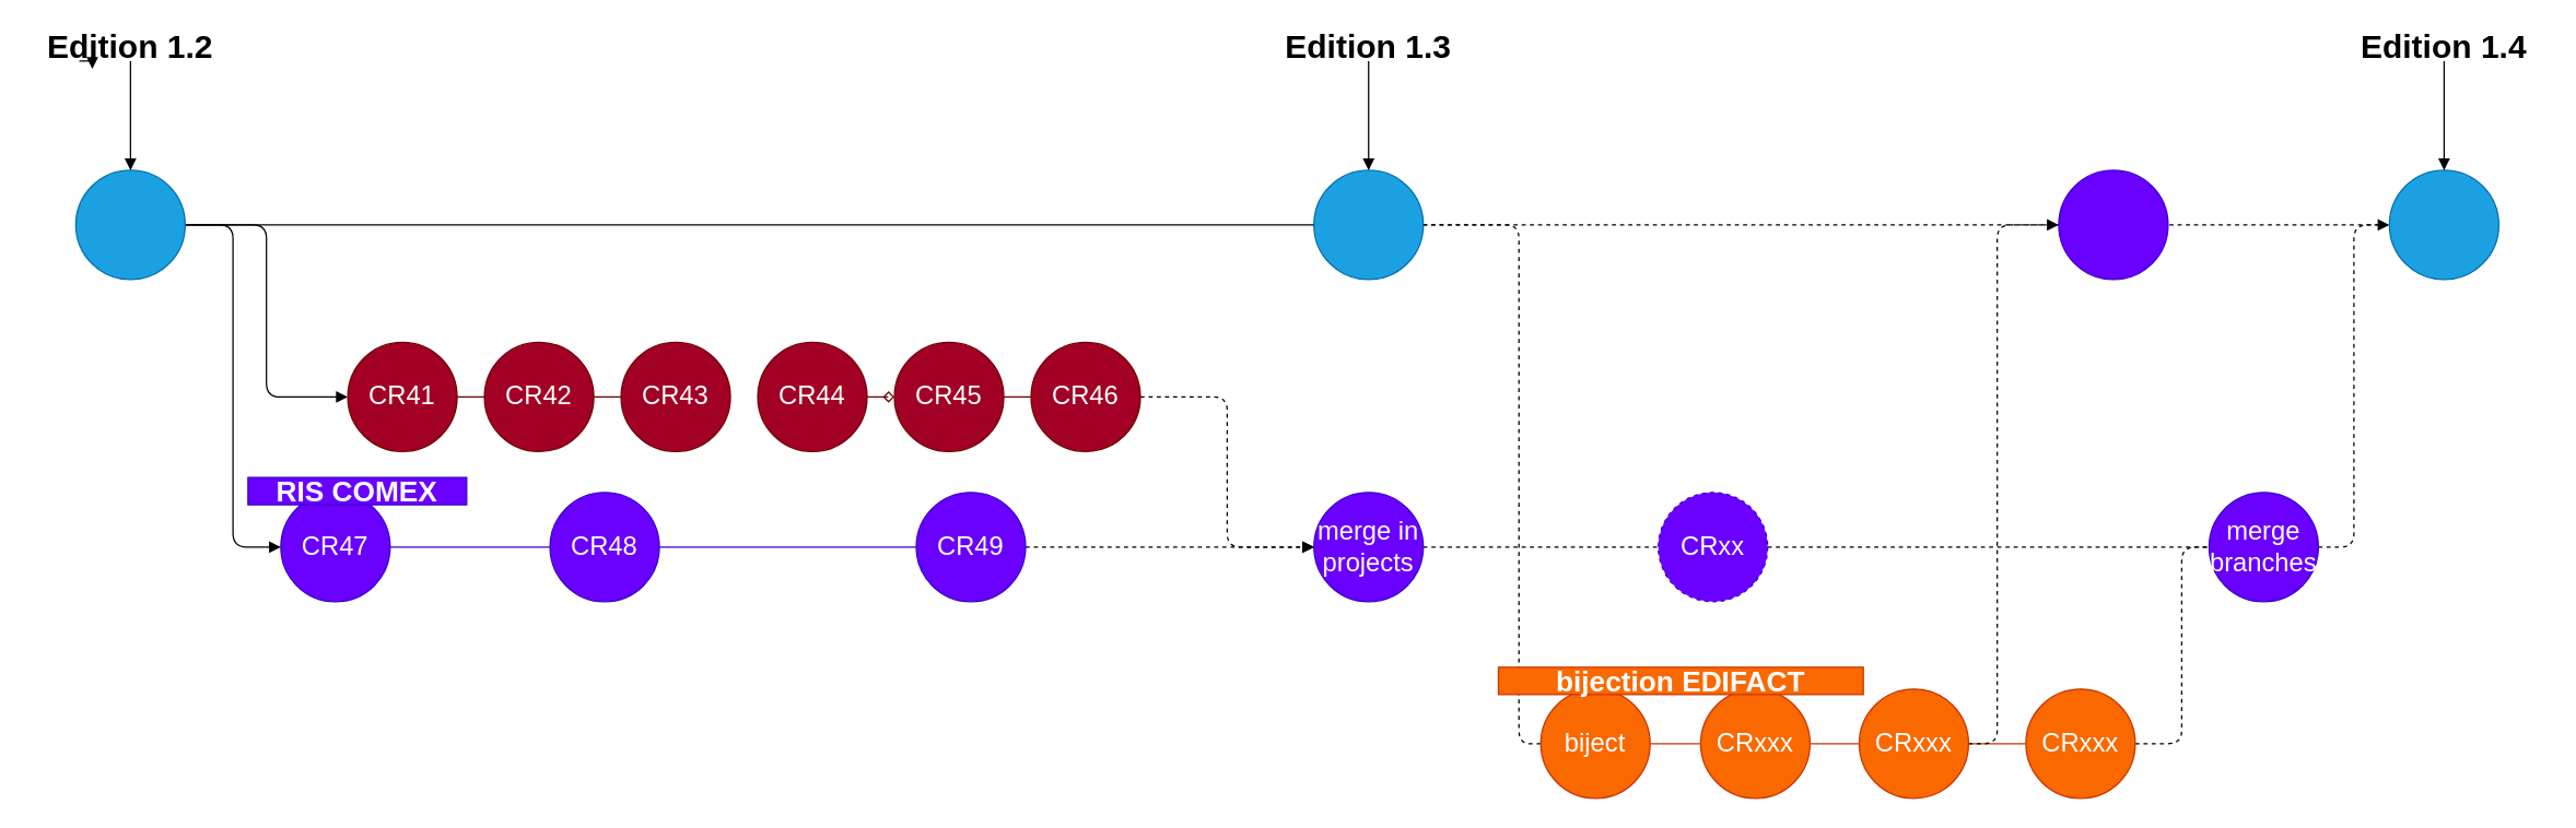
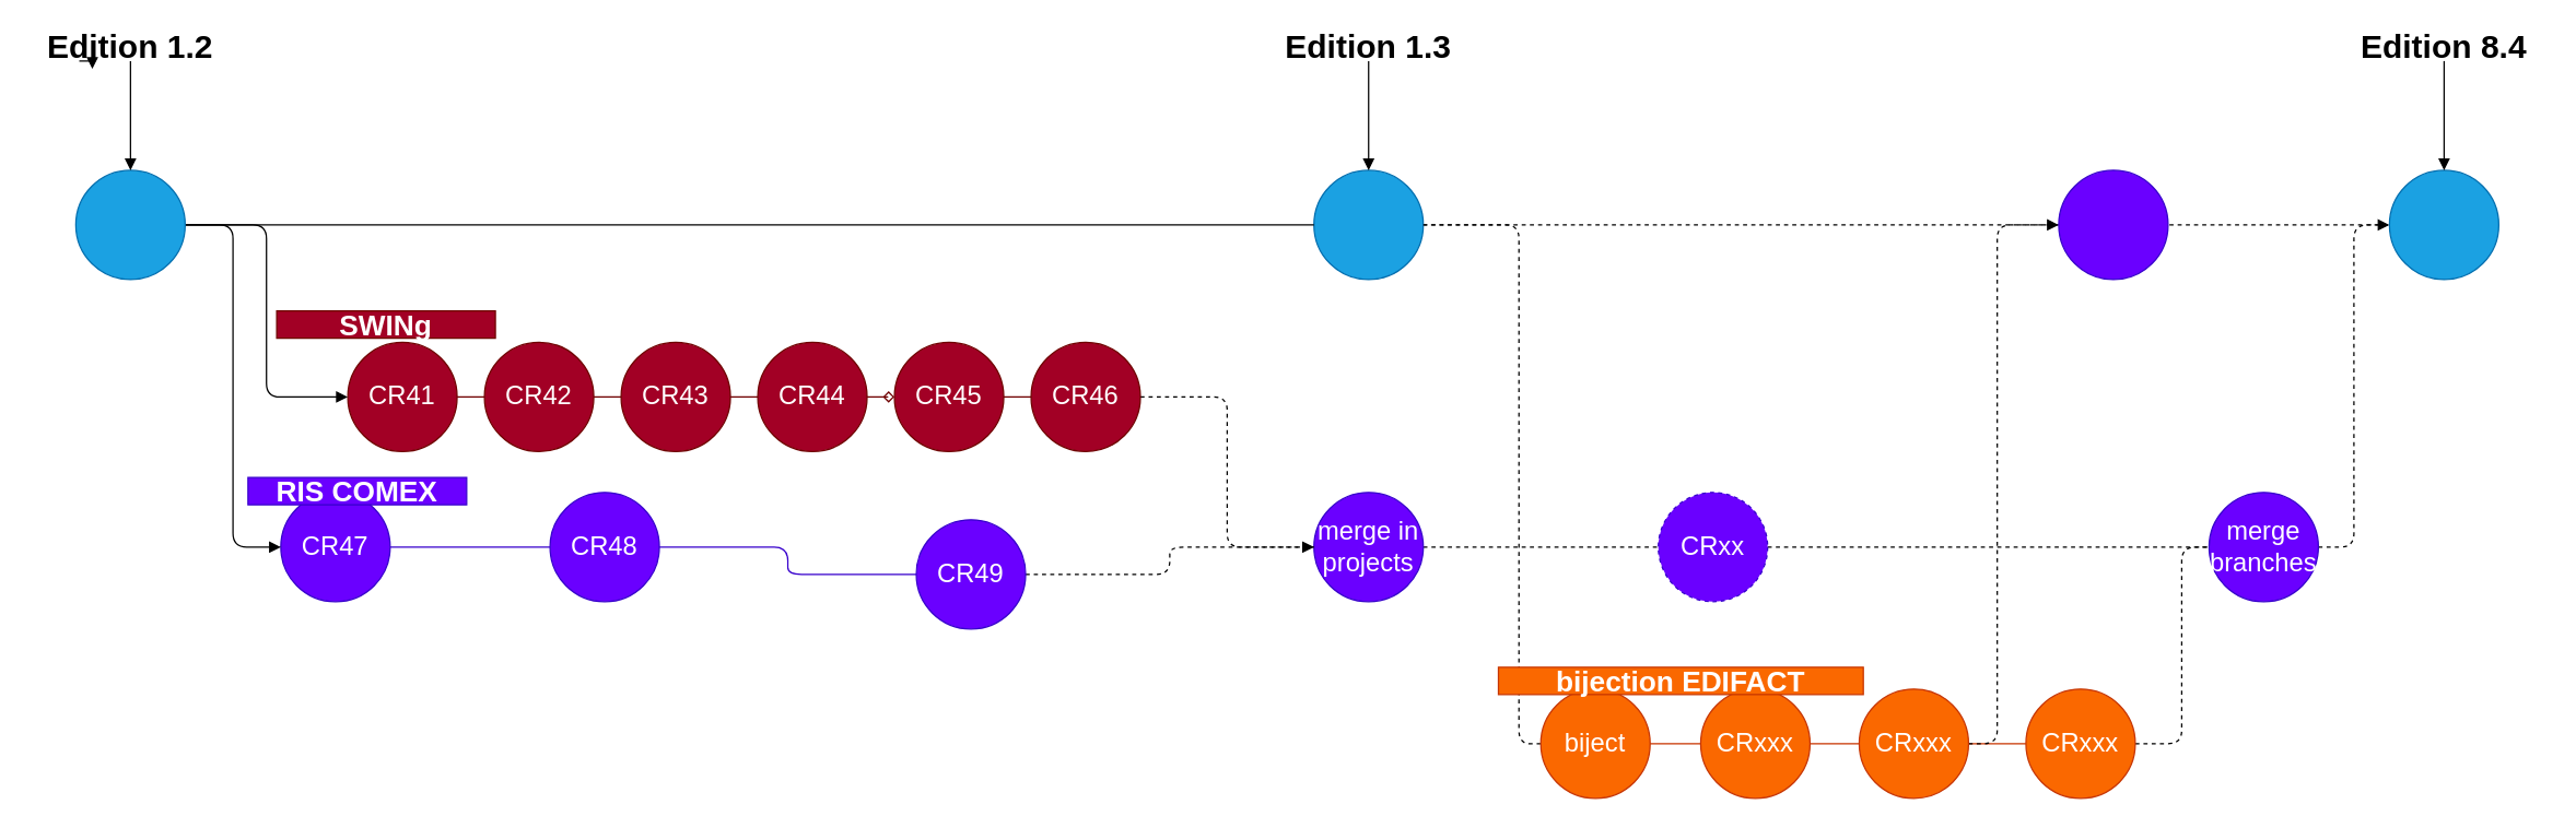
  <mxCell id="0" />
  <mxCell id="1" parent="0" />
  <mxCell id="2" style="edgeStyle=orthogonalEdgeStyle;rounded=1;jumpSize=1;orthogonalLoop=1;jettySize=auto;html=1;dashed=1;endArrow=block;endFill=1;endSize=6;strokeWidth=1;fontSize=19;" edge="1" parent="1" source="3" target="4"><mxGeometry relative="1" as="geometry" /></mxCell>
  <mxCell id="3" value="" style="ellipse;whiteSpace=wrap;html=1;aspect=fixed;fillColor=#1ba1e2;strokeColor=#006EAF;fontColor=#ffffff;" vertex="1" parent="1"><mxGeometry x="961" y="120" width="80" height="80" as="geometry" /></mxCell>
  <mxCell id="4" value="" style="ellipse;whiteSpace=wrap;html=1;aspect=fixed;fillColor=#1ba1e2;strokeColor=#006EAF;fontColor=#ffffff;" vertex="1" parent="1"><mxGeometry x="1748" y="120" width="80" height="80" as="geometry" /></mxCell>
  <mxCell id="5" style="edgeStyle=orthogonalEdgeStyle;rounded=1;jumpSize=1;orthogonalLoop=1;jettySize=auto;html=1;entryX=0.5;entryY=0;entryDx=0;entryDy=0;endArrow=block;endFill=1;endSize=6;strokeWidth=1;fontSize=19;" edge="1" parent="1" source="6" target="3"><mxGeometry relative="1" as="geometry" /></mxCell>
  <mxCell id="6" value="&lt;h2&gt;Edition 1.3&lt;/h2&gt;" style="text;html=1;strokeColor=none;fillColor=none;align=center;verticalAlign=middle;whiteSpace=wrap;rounded=0;fontSize=16;" vertex="1" parent="1"><mxGeometry x="926" y="20" width="150" height="20" as="geometry" /></mxCell>
  <mxCell id="7" style="edgeStyle=orthogonalEdgeStyle;rounded=1;jumpSize=1;orthogonalLoop=1;jettySize=auto;html=1;endArrow=block;endFill=1;endSize=6;strokeWidth=1;fontSize=19;" edge="1" parent="1" source="8" target="4"><mxGeometry relative="1" as="geometry" /></mxCell>
- <mxCell id="8" value="&lt;h2&gt;Edition 1.4&lt;/h2&gt;" style="text;html=1;strokeColor=none;fillColor=none;align=center;verticalAlign=middle;whiteSpace=wrap;rounded=0;fontSize=16;" vertex="1" parent="1"><mxGeometry x="1713" y="20" width="150" height="20" as="geometry" /></mxCell>
+ <mxCell id="8" value="&lt;h2&gt;Edition 8.4&lt;/h2&gt;" style="text;html=1;strokeColor=none;fillColor=none;align=center;verticalAlign=middle;whiteSpace=wrap;rounded=0;fontSize=16;" vertex="1" parent="1"><mxGeometry x="1713" y="20" width="150" height="20" as="geometry" /></mxCell>
  <mxCell id="9" style="edgeStyle=orthogonalEdgeStyle;rounded=1;jumpSize=1;orthogonalLoop=1;jettySize=auto;html=1;dashed=1;endArrow=none;endFill=0;endSize=6;strokeWidth=1;fontSize=19;" edge="1" parent="1" source="10" target="51"><mxGeometry relative="1" as="geometry" /></mxCell>
  <mxCell id="10" value="merge in &lt;br&gt;projects" style="ellipse;whiteSpace=wrap;html=1;aspect=fixed;fillColor=#6a00ff;fontColor=#ffffff;strokeColor=#3700CC;fontSize=19;" vertex="1" parent="1"><mxGeometry x="961" y="356" width="80" height="80" as="geometry" /></mxCell>
  <mxCell id="11" style="edgeStyle=orthogonalEdgeStyle;rounded=1;jumpSize=1;orthogonalLoop=1;jettySize=auto;html=1;entryX=0;entryY=0.5;entryDx=0;entryDy=0;endArrow=none;endFill=0;endSize=6;strokeWidth=1;fontSize=19;fillColor=#fa6800;strokeColor=#C73500;" edge="1" parent="1" source="13" target="15"><mxGeometry relative="1" as="geometry" /></mxCell>
  <mxCell id="12" style="edgeStyle=orthogonalEdgeStyle;rounded=1;jumpSize=1;orthogonalLoop=1;jettySize=auto;html=1;entryX=1;entryY=0.5;entryDx=0;entryDy=0;dashed=1;endArrow=none;endFill=0;endSize=6;strokeWidth=1;fontSize=19;exitX=0;exitY=0.5;exitDx=0;exitDy=0;" edge="1" parent="1" source="13" target="3"><mxGeometry relative="1" as="geometry"><Array as="points"><mxPoint x="1111" y="540" /><mxPoint x="1111" y="160" /></Array></mxGeometry></mxCell>
  <mxCell id="13" value="biject" style="ellipse;whiteSpace=wrap;html=1;aspect=fixed;fillColor=#fa6800;fontColor=#ffffff;strokeColor=#C73500;fontSize=19;" vertex="1" parent="1"><mxGeometry x="1127" y="500" width="80" height="80" as="geometry" /></mxCell>
  <mxCell id="14" style="edgeStyle=orthogonalEdgeStyle;rounded=1;jumpSize=1;orthogonalLoop=1;jettySize=auto;html=1;entryX=0;entryY=0.5;entryDx=0;entryDy=0;endArrow=none;endFill=0;endSize=6;strokeWidth=1;fontSize=19;fillColor=#fa6800;strokeColor=#C73500;" edge="1" parent="1" source="15" target="18"><mxGeometry relative="1" as="geometry" /></mxCell>
  <mxCell id="15" value="CRxxx" style="ellipse;whiteSpace=wrap;html=1;aspect=fixed;strokeColor=#C73500;fillColor=#fa6800;fontColor=#ffffff;fontSize=19;" vertex="1" parent="1"><mxGeometry x="1244" y="500" width="80" height="80" as="geometry" /></mxCell>
  <mxCell id="16" style="edgeStyle=orthogonalEdgeStyle;rounded=1;jumpSize=1;orthogonalLoop=1;jettySize=auto;html=1;endArrow=none;endFill=0;endSize=6;strokeWidth=1;fontSize=19;fillColor=#fa6800;strokeColor=#C73500;" edge="1" parent="1" source="18" target="20"><mxGeometry relative="1" as="geometry" /></mxCell>
  <mxCell id="17" style="edgeStyle=orthogonalEdgeStyle;rounded=1;jumpSize=1;orthogonalLoop=1;jettySize=auto;html=1;entryX=0;entryY=0.5;entryDx=0;entryDy=0;endArrow=block;endFill=1;endSize=6;strokeWidth=1;fontSize=19;dashed=1;" edge="1" parent="1" source="18" target="53"><mxGeometry relative="1" as="geometry"><Array as="points"><mxPoint x="1461" y="540" /><mxPoint x="1461" y="160" /></Array></mxGeometry></mxCell>
  <mxCell id="18" value="CRxxx" style="ellipse;whiteSpace=wrap;html=1;aspect=fixed;strokeColor=#C73500;fillColor=#fa6800;fontColor=#ffffff;fontSize=19;" vertex="1" parent="1"><mxGeometry x="1360" y="500" width="80" height="80" as="geometry" /></mxCell>
  <mxCell id="19" style="edgeStyle=orthogonalEdgeStyle;rounded=1;jumpSize=1;orthogonalLoop=1;jettySize=auto;html=1;dashed=1;endArrow=none;endFill=0;endSize=6;strokeWidth=1;fontSize=19;entryX=0;entryY=0.5;entryDx=0;entryDy=0;" edge="1" parent="1" source="20" target="22"><mxGeometry relative="1" as="geometry"><mxPoint x="1617" y="500" as="targetPoint" /><Array as="points"><mxPoint x="1596" y="540" /><mxPoint x="1596" y="396" /></Array></mxGeometry></mxCell>
  <mxCell id="20" value="CRxxx" style="ellipse;whiteSpace=wrap;html=1;aspect=fixed;strokeColor=#C73500;fillColor=#fa6800;fontColor=#ffffff;fontSize=19;" vertex="1" parent="1"><mxGeometry x="1482" y="500" width="80" height="80" as="geometry" /></mxCell>
  <mxCell id="21" style="edgeStyle=orthogonalEdgeStyle;rounded=1;jumpSize=1;orthogonalLoop=1;jettySize=auto;html=1;entryX=0;entryY=0.5;entryDx=0;entryDy=0;dashed=1;endArrow=none;endFill=0;endSize=6;strokeWidth=1;fontSize=19;" edge="1" parent="1" source="22" target="4"><mxGeometry relative="1" as="geometry" /></mxCell>
  <mxCell id="22" value="merge&lt;br style=&quot;font-size: 19px&quot;&gt;branches" style="ellipse;whiteSpace=wrap;html=1;aspect=fixed;fillColor=#6a00ff;fontColor=#ffffff;strokeColor=#3700CC;fontSize=19;" vertex="1" parent="1"><mxGeometry x="1616" y="356" width="80" height="80" as="geometry" /></mxCell>
  <mxCell id="23" style="edgeStyle=orthogonalEdgeStyle;rounded=1;jumpSize=1;orthogonalLoop=1;jettySize=auto;html=1;endArrow=none;endFill=0;endSize=6;strokeWidth=1;fontSize=19;fillColor=#a20025;strokeColor=#6F0000;" edge="1" parent="1" source="24" target="26"><mxGeometry relative="1" as="geometry" /></mxCell>
  <mxCell id="24" value="CR41" style="ellipse;whiteSpace=wrap;html=1;aspect=fixed;strokeColor=#6F0000;fillColor=#a20025;fontColor=#ffffff;fontSize=19;" vertex="1" parent="1"><mxGeometry x="254" y="246" width="80" height="80" as="geometry" /></mxCell>
  <mxCell id="25" style="edgeStyle=orthogonalEdgeStyle;rounded=1;jumpSize=1;orthogonalLoop=1;jettySize=auto;html=1;endArrow=none;endFill=0;endSize=6;strokeWidth=1;fontSize=19;fillColor=#a20025;strokeColor=#6F0000;" edge="1" parent="1" source="26" target="28"><mxGeometry relative="1" as="geometry" /></mxCell>
  <mxCell id="26" value="CR42" style="ellipse;whiteSpace=wrap;html=1;aspect=fixed;strokeColor=#6F0000;fillColor=#a20025;fontColor=#ffffff;fontSize=19;" vertex="1" parent="1"><mxGeometry x="354" y="246" width="80" height="80" as="geometry" /></mxCell>
+ <mxCell id="27" style="edgeStyle=orthogonalEdgeStyle;rounded=1;jumpSize=1;orthogonalLoop=1;jettySize=auto;html=1;entryX=0;entryY=0.5;entryDx=0;entryDy=0;endArrow=none;endFill=0;endSize=6;strokeWidth=1;fontSize=19;fillColor=#a20025;strokeColor=#6F0000;" edge="1" parent="1" source="28" target="30"><mxGeometry relative="1" as="geometry" /></mxCell>
  <mxCell id="28" value="CR43" style="ellipse;whiteSpace=wrap;html=1;aspect=fixed;strokeColor=#6F0000;fillColor=#a20025;fontColor=#ffffff;fontSize=19;" vertex="1" parent="1"><mxGeometry x="454" y="246" width="80" height="80" as="geometry" /></mxCell>
  <mxCell id="29" style="edgeStyle=orthogonalEdgeStyle;rounded=1;jumpSize=1;orthogonalLoop=1;jettySize=auto;html=1;entryX=0;entryY=0.5;entryDx=0;entryDy=0;endArrow=diamond;endFill=0;endSize=6;strokeWidth=1;fontSize=19;fillColor=#a20025;strokeColor=#6F0000;" edge="1" parent="1" source="30" target="32"><mxGeometry relative="1" as="geometry" /></mxCell>
  <mxCell id="30" value="CR44" style="ellipse;whiteSpace=wrap;html=1;aspect=fixed;strokeColor=#6F0000;fillColor=#a20025;fontColor=#ffffff;fontSize=19;" vertex="1" parent="1"><mxGeometry x="554" y="246" width="80" height="80" as="geometry" /></mxCell>
  <mxCell id="31" style="edgeStyle=orthogonalEdgeStyle;rounded=1;jumpSize=1;orthogonalLoop=1;jettySize=auto;html=1;entryX=0;entryY=0.5;entryDx=0;entryDy=0;endArrow=none;endFill=0;endSize=6;strokeWidth=1;fontSize=19;fillColor=#a20025;strokeColor=#6F0000;" edge="1" parent="1" source="32" target="34"><mxGeometry relative="1" as="geometry" /></mxCell>
  <mxCell id="32" value="CR45" style="ellipse;whiteSpace=wrap;html=1;aspect=fixed;strokeColor=#6F0000;fillColor=#a20025;fontColor=#ffffff;fontSize=19;" vertex="1" parent="1"><mxGeometry x="654" y="246" width="80" height="80" as="geometry" /></mxCell>
- <mxCell id="33" style="edgeStyle=orthogonalEdgeStyle;rounded=1;jumpSize=1;orthogonalLoop=1;jettySize=auto;html=1;exitX=1;exitY=0.5;exitDx=0;exitDy=0;entryX=0;entryY=0.5;entryDx=0;entryDy=0;dashed=1;endArrow=block;endFill=0;endSize=6;strokeWidth=1;fontSize=19;" edge="1" parent="1" source="34" target="10"><mxGeometry relative="1" as="geometry" /></mxCell>
+ <mxCell id="33" style="edgeStyle=orthogonalEdgeStyle;rounded=1;jumpSize=1;orthogonalLoop=1;jettySize=auto;html=1;exitX=1;exitY=0.5;exitDx=0;exitDy=0;entryX=0;entryY=0.5;entryDx=0;entryDy=0;dashed=1;endArrow=none;endFill=0;endSize=6;strokeWidth=1;fontSize=19;" edge="1" parent="1" source="34" target="10"><mxGeometry relative="1" as="geometry" /></mxCell>
  <mxCell id="34" value="CR46" style="ellipse;whiteSpace=wrap;html=1;aspect=fixed;strokeColor=#6F0000;fillColor=#a20025;fontColor=#ffffff;fontSize=19;" vertex="1" parent="1"><mxGeometry x="754" y="246" width="80" height="80" as="geometry" /></mxCell>
  <mxCell id="35" style="edgeStyle=orthogonalEdgeStyle;rounded=1;jumpSize=1;orthogonalLoop=1;jettySize=auto;html=1;entryX=0;entryY=0.5;entryDx=0;entryDy=0;endArrow=none;endFill=0;endSize=6;strokeWidth=1;fontSize=19;fillColor=#6a00ff;strokeColor=#3700CC;" edge="1" parent="1" source="36" target="38"><mxGeometry relative="1" as="geometry" /></mxCell>
  <mxCell id="36" value="CR47" style="ellipse;whiteSpace=wrap;html=1;aspect=fixed;strokeColor=#3700CC;fillColor=#6a00ff;fontColor=#ffffff;fontSize=19;" vertex="1" parent="1"><mxGeometry x="205" y="356" width="80" height="80" as="geometry" /></mxCell>
  <mxCell id="37" style="edgeStyle=orthogonalEdgeStyle;rounded=1;jumpSize=1;orthogonalLoop=1;jettySize=auto;html=1;entryX=0;entryY=0.5;entryDx=0;entryDy=0;endArrow=none;endFill=0;endSize=6;strokeWidth=1;fontSize=19;fillColor=#6a00ff;strokeColor=#3700CC;" edge="1" parent="1" source="38" target="40"><mxGeometry relative="1" as="geometry" /></mxCell>
  <mxCell id="38" value="CR48" style="ellipse;whiteSpace=wrap;html=1;aspect=fixed;strokeColor=#3700CC;fillColor=#6a00ff;fontColor=#ffffff;fontSize=19;" vertex="1" parent="1"><mxGeometry x="402" y="356" width="80" height="80" as="geometry" /></mxCell>
  <mxCell id="39" style="edgeStyle=orthogonalEdgeStyle;rounded=1;jumpSize=1;orthogonalLoop=1;jettySize=auto;html=1;entryX=0;entryY=0.5;entryDx=0;entryDy=0;endArrow=block;endFill=1;endSize=6;strokeWidth=1;fontSize=19;dashed=1;" edge="1" parent="1" source="40" target="10"><mxGeometry relative="1" as="geometry" /></mxCell>
- <mxCell id="40" value="CR49" style="ellipse;whiteSpace=wrap;html=1;aspect=fixed;strokeColor=#3700CC;fillColor=#6a00ff;fontColor=#ffffff;fontSize=19;" vertex="1" parent="1"><mxGeometry x="670" y="356" width="80" height="80" as="geometry" /></mxCell>
+ <mxCell id="40" value="CR49" style="ellipse;whiteSpace=wrap;html=1;aspect=fixed;strokeColor=#3700CC;fillColor=#6a00ff;fontColor=#ffffff;fontSize=19;" vertex="1" parent="1"><mxGeometry x="670" y="376" width="80" height="80" as="geometry" /></mxCell>
+ <mxCell id="41" value="&lt;h2 style=&quot;font-size: 21px&quot;&gt;SWINg&lt;/h2&gt;" style="text;html=1;strokeColor=#6F0000;fillColor=#a20025;align=center;verticalAlign=middle;whiteSpace=wrap;rounded=0;fontSize=21;fontColor=#ffffff;" vertex="1" parent="1"><mxGeometry x="202" y="223" width="160" height="20" as="geometry" /></mxCell>
  <mxCell id="42" value="&lt;h2 style=&quot;font-size: 21px&quot;&gt;RIS COMEX&lt;/h2&gt;" style="text;html=1;strokeColor=#3700CC;fillColor=#6a00ff;align=center;verticalAlign=middle;whiteSpace=wrap;rounded=0;fontSize=21;fontColor=#ffffff;" vertex="1" parent="1"><mxGeometry x="181" y="345" width="160" height="20" as="geometry" /></mxCell>
  <mxCell id="43" style="edgeStyle=orthogonalEdgeStyle;rounded=1;jumpSize=1;orthogonalLoop=1;jettySize=auto;html=1;entryX=0;entryY=0.5;entryDx=0;entryDy=0;endArrow=block;endFill=1;endSize=6;strokeWidth=1;fontSize=19;exitX=1;exitY=0.5;exitDx=0;exitDy=0;" edge="1" parent="1" source="46" target="24"><mxGeometry relative="1" as="geometry" /></mxCell>
  <mxCell id="44" style="edgeStyle=orthogonalEdgeStyle;rounded=1;jumpSize=1;orthogonalLoop=1;jettySize=auto;html=1;entryX=0;entryY=0.5;entryDx=0;entryDy=0;endArrow=block;endFill=1;endSize=6;strokeWidth=1;fontSize=19;" edge="1" parent="1" source="46" target="36"><mxGeometry relative="1" as="geometry" /></mxCell>
  <mxCell id="45" style="edgeStyle=orthogonalEdgeStyle;rounded=1;jumpSize=1;orthogonalLoop=1;jettySize=auto;html=1;entryX=0;entryY=0.5;entryDx=0;entryDy=0;endArrow=none;endFill=0;endSize=6;strokeWidth=1;fontSize=19;" edge="1" parent="1" source="46" target="3"><mxGeometry relative="1" as="geometry" /></mxCell>
  <mxCell id="46" value="" style="ellipse;whiteSpace=wrap;html=1;aspect=fixed;fillColor=#1ba1e2;strokeColor=#006EAF;fontColor=#ffffff;" vertex="1" parent="1"><mxGeometry x="55" y="120" width="80" height="80" as="geometry" /></mxCell>
  <mxCell id="47" style="edgeStyle=orthogonalEdgeStyle;rounded=1;jumpSize=1;orthogonalLoop=1;jettySize=auto;html=1;entryX=0.5;entryY=0;entryDx=0;entryDy=0;endArrow=block;endFill=1;endSize=6;strokeWidth=1;fontSize=19;" edge="1" parent="1" source="48" target="46"><mxGeometry relative="1" as="geometry" /></mxCell>
  <mxCell id="48" value="&lt;h2&gt;Edition 1.2&lt;/h2&gt;" style="text;html=1;strokeColor=none;fillColor=none;align=center;verticalAlign=middle;whiteSpace=wrap;rounded=0;fontSize=16;" vertex="1" parent="1"><mxGeometry x="20" y="20" width="150" height="20" as="geometry" /></mxCell>
  <mxCell id="49" style="edgeStyle=orthogonalEdgeStyle;rounded=1;jumpSize=1;orthogonalLoop=1;jettySize=auto;html=1;exitX=0.25;exitY=1;exitDx=0;exitDy=0;entryX=0.314;entryY=1.286;entryDx=0;entryDy=0;entryPerimeter=0;endArrow=block;endFill=1;endSize=6;strokeWidth=1;fontSize=19;" edge="1" parent="1" source="48" target="48"><mxGeometry relative="1" as="geometry" /></mxCell>
  <mxCell id="50" style="edgeStyle=orthogonalEdgeStyle;rounded=1;jumpSize=1;orthogonalLoop=1;jettySize=auto;html=1;entryX=0;entryY=0.5;entryDx=0;entryDy=0;dashed=1;endArrow=none;endFill=0;endSize=6;strokeWidth=1;fontSize=19;" edge="1" parent="1" source="51" target="22"><mxGeometry relative="1" as="geometry" /></mxCell>
  <mxCell id="51" value="CRxx" style="ellipse;whiteSpace=wrap;html=1;aspect=fixed;fillColor=#6a00ff;fontColor=#ffffff;strokeColor=#3700CC;fontSize=19;dashed=1;" vertex="1" parent="1"><mxGeometry x="1213" y="356" width="80" height="80" as="geometry" /></mxCell>
  <mxCell id="52" value="&lt;h2 style=&quot;font-size: 21px&quot;&gt;bijection EDIFACT&lt;/h2&gt;" style="text;html=1;strokeColor=#C73500;fillColor=#fa6800;align=center;verticalAlign=middle;whiteSpace=wrap;rounded=0;fontSize=21;fontColor=#ffffff;" vertex="1" parent="1"><mxGeometry x="1096" y="484" width="267" height="20" as="geometry" /></mxCell>
  <mxCell id="53" value="" style="ellipse;whiteSpace=wrap;html=1;aspect=fixed;fillColor=#6a00ff;fontColor=#ffffff;strokeColor=#3700CC;fontSize=19;" vertex="1" parent="1"><mxGeometry x="1506" y="120" width="80" height="80" as="geometry" /></mxCell>
